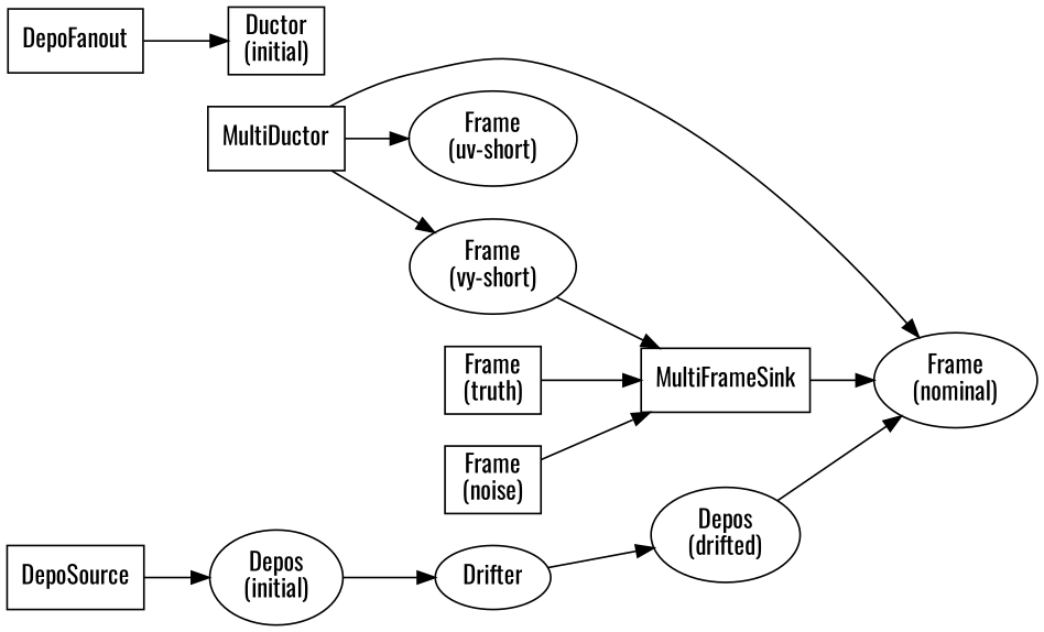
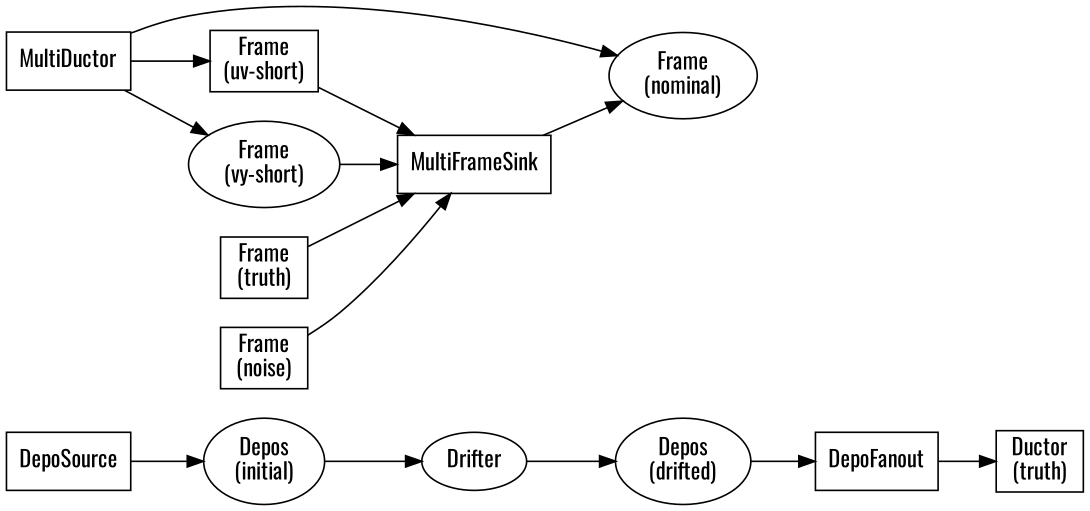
  digraph {
    fontname=Oswald
    rankdir=LR
    node [fontname=Oswald shape=box]
    edge [fontname=Oswald]
    n1 [label="Depos\n(initial)" shape=""]
    n2 [label=Drifter shape=ellipse]
    n3 [label="Depos\n(drifted)" shape=""]
    n4 [label=DepoFanout]
-   n5 [label="Ductor\n(initial)"]
+   n5 [label="Ductor\n(truth)"]
    n6 [label="Frame\n(nominal)" shape=""]
    n7 [label=MultiFrameSink]
-   n8 [label="Frame\n(uv-short)" shape=""]
+   n8 [label="Frame\n(uv-short)"]
    n9 [label="Frame\n(vy-short)" shape=""]
    n10 [label="Frame\n(truth)"]
    n11 [label="Frame\n(noise)"]
    n12 [label=DepoSource]
    n13 [label=MultiDuctor]
    n1 -> n2
    n2 -> n3
-   n3 -> n6
+   n3 -> n4
    n4 -> n5
    n7 -> n6
+   n8 -> n7
    n9 -> n7
    n10 -> n7
    n11 -> n7
    n12 -> n1
    n13 -> n6
    n13 -> n8
    n13 -> n9
  }
